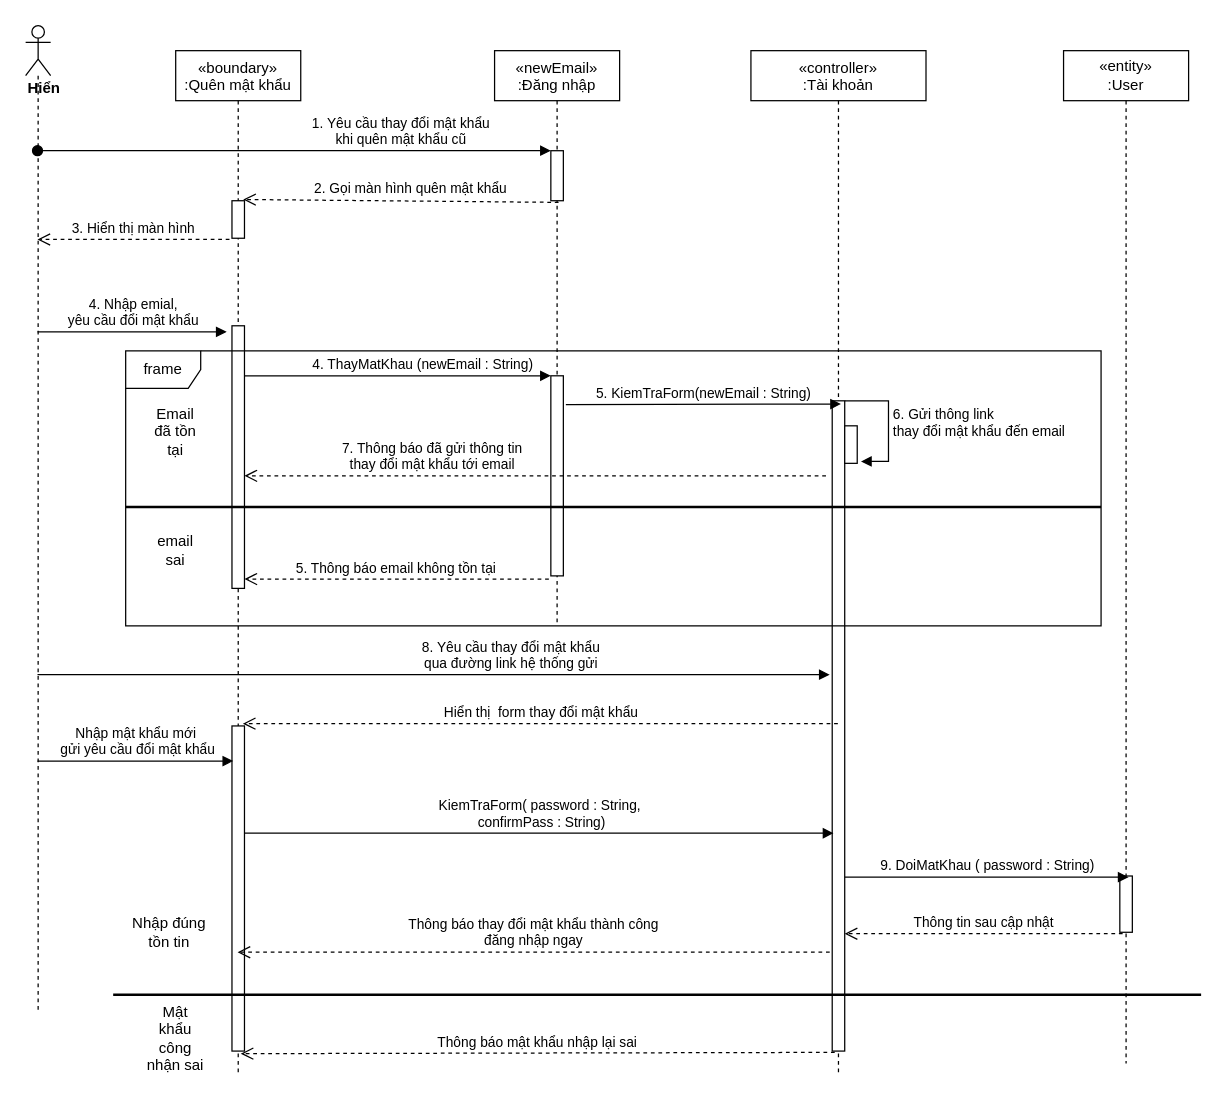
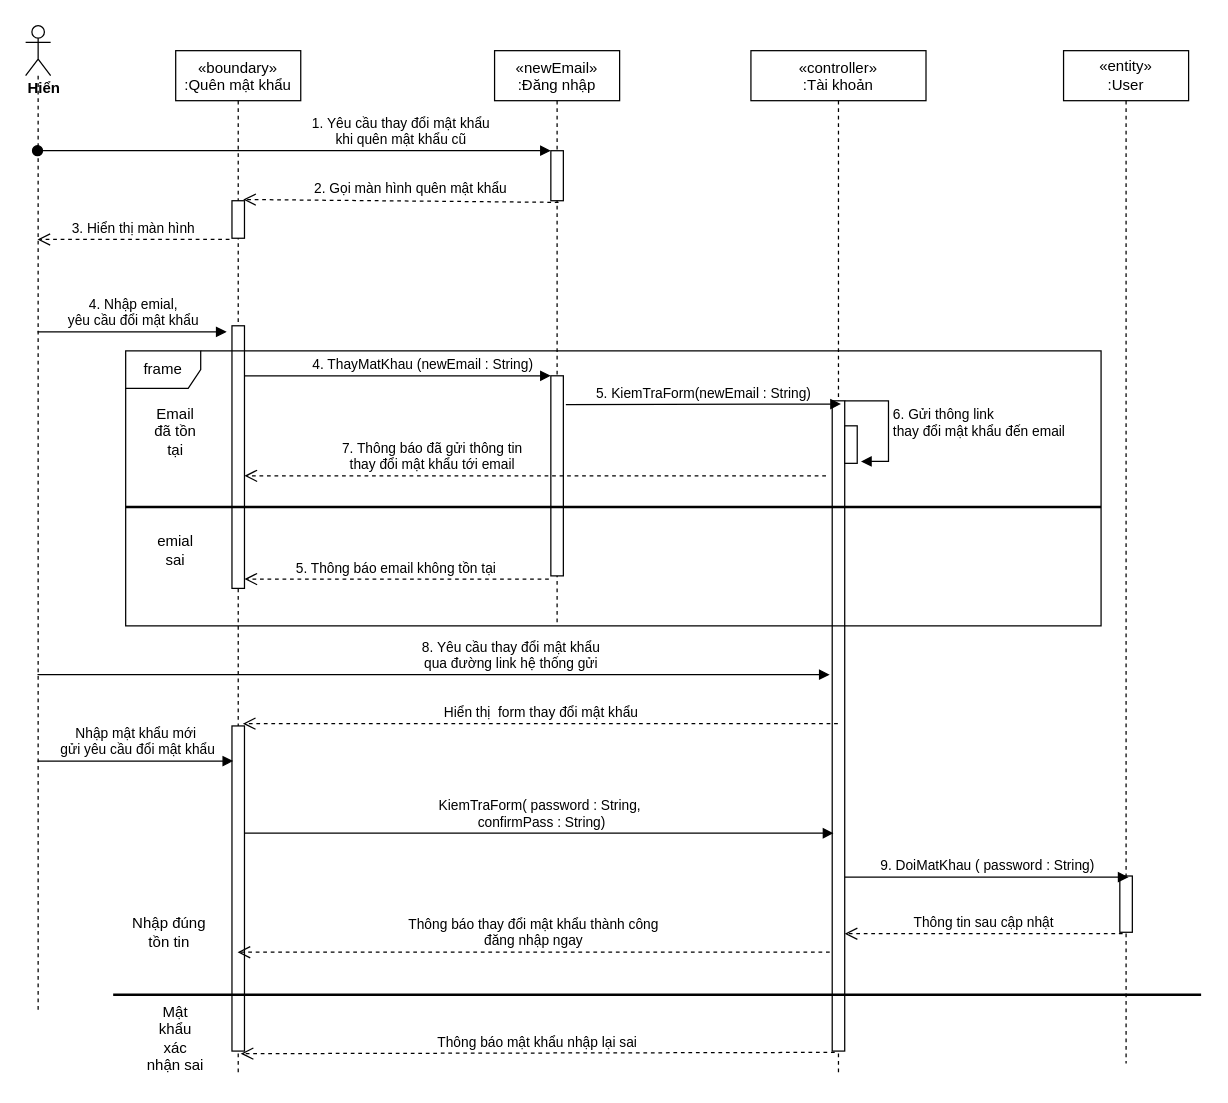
  <mxCell id="0" />
  <mxCell id="1" parent="0" />
  <mxCell id="2" value="«newEmail»&#10;:Đăng nhập" style="shape=umlLifeline;perimeter=lifelinePerimeter;container=1;collapsible=0;recursiveResize=0;rounded=0;shadow=0;strokeWidth=1;" parent="1" vertex="1"><mxGeometry x="395" y="40" width="100" height="460" as="geometry" /></mxCell>
  <mxCell id="3" value="" style="points=[];perimeter=orthogonalPerimeter;rounded=0;shadow=0;strokeWidth=1;" parent="2" vertex="1"><mxGeometry x="45" y="80" width="10" height="40" as="geometry" /></mxCell>
  <mxCell id="4" value="" style="points=[];perimeter=orthogonalPerimeter;rounded=0;shadow=0;strokeWidth=1;" parent="2" vertex="1"><mxGeometry x="45" y="260" width="10" height="160" as="geometry" /></mxCell>
  <mxCell id="5" value="«controller»&#10;:Tài khoản" style="shape=umlLifeline;perimeter=lifelinePerimeter;container=1;collapsible=0;recursiveResize=0;rounded=0;shadow=0;strokeWidth=1;" parent="1" vertex="1"><mxGeometry x="600" y="40" width="140" height="820" as="geometry" /></mxCell>
  <mxCell id="6" value="" style="points=[];perimeter=orthogonalPerimeter;rounded=0;shadow=0;strokeWidth=1;" parent="5" vertex="1"><mxGeometry x="65" y="280" width="10" height="520" as="geometry" /></mxCell>
  <mxCell id="7" value="" style="html=1;points=[];perimeter=orthogonalPerimeter;" parent="5" vertex="1"><mxGeometry x="75" y="300" width="10" height="30" as="geometry" /></mxCell>
  <mxCell id="8" value="6. Gửi thông link&amp;nbsp;&lt;br&gt;thay đổi mật khẩu đến email" style="edgeStyle=orthogonalEdgeStyle;html=1;align=left;spacingLeft=2;endArrow=block;rounded=0;entryX=1.3;entryY=0.95;entryDx=0;entryDy=0;entryPerimeter=0;" parent="5" source="6" target="7" edge="1"><mxGeometry relative="1" as="geometry"><mxPoint x="80" y="210" as="sourcePoint" /><Array as="points"><mxPoint x="110" y="280" /><mxPoint x="110" y="329" /></Array><mxPoint x="90" y="320" as="targetPoint" /></mxGeometry></mxCell>
  <mxCell id="9" value="&lt;div&gt;&lt;b&gt;Hiển&lt;/b&gt;&lt;/div&gt;" style="shape=umlLifeline;participant=umlActor;perimeter=lifelinePerimeter;whiteSpace=wrap;html=1;container=1;collapsible=0;recursiveResize=0;verticalAlign=top;spacingTop=36;outlineConnect=0;align=left;" parent="1" vertex="1"><mxGeometry x="20" y="20" width="20" height="790" as="geometry" /></mxCell>
  <mxCell id="10" value="1. Yêu cầu thay đổi mật khẩu&#10;khi quên mật khẩu cũ" style="verticalAlign=bottom;startArrow=oval;endArrow=block;startSize=8;shadow=0;strokeWidth=1;" parent="1" source="9" target="3" edge="1"><mxGeometry x="0.415" relative="1" as="geometry"><mxPoint x="85" y="110" as="sourcePoint" /><mxPoint x="240" y="120" as="targetPoint" /><Array as="points"><mxPoint x="80" y="120" /></Array><mxPoint x="1" as="offset" /></mxGeometry></mxCell>
  <mxCell id="11" value="2. Gọi màn hình quên mật khẩu" style="verticalAlign=bottom;endArrow=open;dashed=1;endSize=8;shadow=0;strokeWidth=1;exitX=0.617;exitY=1.033;exitDx=0;exitDy=0;exitPerimeter=0;entryX=0.9;entryY=-0.033;entryDx=0;entryDy=0;entryPerimeter=0;" parent="1" source="3" target="19" edge="1"><mxGeometry x="-0.068" y="-1" relative="1" as="geometry"><mxPoint x="30" y="150" as="targetPoint" /><mxPoint x="230" y="150" as="sourcePoint" /><mxPoint as="offset" /></mxGeometry></mxCell>
  <mxCell id="12" value="4. ThayMatKhau (newEmail : String)&amp;nbsp;" style="html=1;verticalAlign=bottom;endArrow=block;" parent="1" source="21" target="4" edge="1"><mxGeometry x="0.176" width="80" relative="1" as="geometry"><mxPoint x="300" y="300" as="sourcePoint" /><mxPoint x="240" y="210" as="targetPoint" /><Array as="points"><mxPoint x="380" y="300" /></Array><mxPoint as="offset" /></mxGeometry></mxCell>
  <mxCell id="13" value="5. KiemTraForm(newEmail : String)" style="html=1;verticalAlign=bottom;endArrow=block;entryX=0.7;entryY=0.005;entryDx=0;entryDy=0;entryPerimeter=0;" parent="1" target="6" edge="1"><mxGeometry width="80" relative="1" as="geometry"><mxPoint x="452" y="323" as="sourcePoint" /><mxPoint x="705" y="316" as="targetPoint" /><Array as="points" /></mxGeometry></mxCell>
  <mxCell id="14" value="&lt;span&gt;«entity»&lt;br&gt;&lt;/span&gt;:User" style="shape=umlLifeline;perimeter=lifelinePerimeter;whiteSpace=wrap;html=1;container=1;collapsible=0;recursiveResize=0;outlineConnect=0;" parent="1" vertex="1"><mxGeometry x="850" y="40" width="100" height="810" as="geometry" /></mxCell>
  <mxCell id="15" value="" style="points=[];perimeter=orthogonalPerimeter;rounded=0;shadow=0;strokeWidth=1;" parent="14" vertex="1"><mxGeometry x="45" y="660" width="10" height="45" as="geometry" /></mxCell>
  <mxCell id="16" value="7. Thông báo đã gửi thông tin &lt;br&gt;thay đổi mật khẩu tới email" style="html=1;verticalAlign=bottom;endArrow=open;dashed=1;endSize=8;" parent="1" target="21" edge="1"><mxGeometry x="0.354" relative="1" as="geometry"><mxPoint x="660" y="380" as="sourcePoint" /><mxPoint x="230" y="380" as="targetPoint" /><Array as="points" /><mxPoint as="offset" /></mxGeometry></mxCell>
  <mxCell id="17" value="8. Yêu cầu thay đổi mật khẩu &lt;br&gt;qua đường link hệ thống gửi" style="html=1;verticalAlign=bottom;endArrow=block;" parent="1" source="9" edge="1"><mxGeometry x="0.192" width="80" relative="1" as="geometry"><mxPoint x="350" y="440" as="sourcePoint" /><mxPoint x="663" y="539" as="targetPoint" /><mxPoint as="offset" /></mxGeometry></mxCell>
  <mxCell id="18" value="«boundary»&#10;:Quên mật khẩu" style="shape=umlLifeline;perimeter=lifelinePerimeter;container=1;collapsible=0;recursiveResize=0;rounded=0;shadow=0;strokeWidth=1;" parent="1" vertex="1"><mxGeometry x="140" y="40" width="100" height="820" as="geometry" /></mxCell>
  <mxCell id="19" value="" style="points=[];perimeter=orthogonalPerimeter;rounded=0;shadow=0;strokeWidth=1;" parent="18" vertex="1"><mxGeometry x="45" y="120" width="10" height="30" as="geometry" /></mxCell>
  <mxCell id="20" value="" style="points=[];perimeter=orthogonalPerimeter;rounded=0;shadow=0;strokeWidth=1;" parent="18" vertex="1"><mxGeometry x="45" y="540" width="10" height="260" as="geometry" /></mxCell>
  <mxCell id="21" value="" style="html=1;points=[];perimeter=orthogonalPerimeter;" parent="18" vertex="1"><mxGeometry x="45" y="220" width="10" height="210" as="geometry" /></mxCell>
  <mxCell id="22" value="3. Hiển thị màn hình" style="html=1;verticalAlign=bottom;endArrow=open;dashed=1;endSize=8;exitX=-0.2;exitY=1.033;exitDx=0;exitDy=0;exitPerimeter=0;" parent="1" source="19" target="9" edge="1"><mxGeometry relative="1" as="geometry"><mxPoint x="400" y="300" as="sourcePoint" /><mxPoint x="320" y="300" as="targetPoint" /></mxGeometry></mxCell>
  <mxCell id="23" value="4. Nhập emial, &lt;br&gt;yêu cầu đổi mật khẩu" style="html=1;verticalAlign=bottom;endArrow=block;entryX=-0.424;entryY=0.023;entryDx=0;entryDy=0;entryPerimeter=0;" parent="1" source="9" target="21" edge="1"><mxGeometry width="80" relative="1" as="geometry"><mxPoint x="320" y="300" as="sourcePoint" /><mxPoint x="160" y="283" as="targetPoint" /></mxGeometry></mxCell>
  <mxCell id="24" value="9. DoiMatKhau ( password : String)" style="html=1;verticalAlign=bottom;endArrow=block;entryX=0.7;entryY=0.02;entryDx=0;entryDy=0;entryPerimeter=0;" parent="1" source="6" target="15" edge="1"><mxGeometry width="80" relative="1" as="geometry"><mxPoint x="640" y="490" as="sourcePoint" /><mxPoint x="720" y="490" as="targetPoint" /></mxGeometry></mxCell>
  <mxCell id="25" value="Hiển thị&amp;nbsp; form thay đổi mật khẩu" style="html=1;verticalAlign=bottom;endArrow=open;dashed=1;endSize=8;entryX=0.871;entryY=-0.007;entryDx=0;entryDy=0;entryPerimeter=0;" parent="1" source="5" target="20" edge="1"><mxGeometry relative="1" as="geometry"><mxPoint x="650" y="609" as="sourcePoint" /><mxPoint x="290" y="390" as="targetPoint" /></mxGeometry></mxCell>
  <mxCell id="26" value="Nhập mật khẩu mới&lt;br&gt;&amp;nbsp;gửi yêu cầu đổi mật khẩu" style="html=1;verticalAlign=bottom;endArrow=block;entryX=0.1;entryY=0.108;entryDx=0;entryDy=0;entryPerimeter=0;" parent="1" source="9" target="20" edge="1"><mxGeometry width="80" relative="1" as="geometry"><mxPoint x="290" y="490" as="sourcePoint" /><mxPoint x="370" y="490" as="targetPoint" /></mxGeometry></mxCell>
  <mxCell id="27" value="KiemTraForm( password : String,&lt;br&gt;&amp;nbsp;confirmPass : String)" style="html=1;verticalAlign=bottom;endArrow=block;entryX=0.1;entryY=0.665;entryDx=0;entryDy=0;entryPerimeter=0;" parent="1" source="20" target="6" edge="1"><mxGeometry width="80" relative="1" as="geometry"><mxPoint x="220" y="747" as="sourcePoint" /><mxPoint x="410" y="470" as="targetPoint" /></mxGeometry></mxCell>
  <mxCell id="28" value="Thông tin sau cập nhật" style="html=1;verticalAlign=bottom;endArrow=open;dashed=1;endSize=8;exitX=0.224;exitY=1.026;exitDx=0;exitDy=0;exitPerimeter=0;" parent="1" source="15" target="6" edge="1"><mxGeometry relative="1" as="geometry"><mxPoint x="540" y="450" as="sourcePoint" /><mxPoint x="460" y="450" as="targetPoint" /></mxGeometry></mxCell>
  <mxCell id="29" value="Thông báo thay đổi mật khẩu thành công&lt;br&gt;đăng nhập ngay" style="html=1;verticalAlign=bottom;endArrow=open;dashed=1;endSize=8;exitX=-0.2;exitY=0.848;exitDx=0;exitDy=0;exitPerimeter=0;" parent="1" source="6" target="18" edge="1"><mxGeometry relative="1" as="geometry"><mxPoint x="380" y="580" as="sourcePoint" /><mxPoint x="197" y="808" as="targetPoint" /></mxGeometry></mxCell>
  <mxCell id="30" value="frame" style="shape=umlFrame;whiteSpace=wrap;html=1;" parent="1" vertex="1"><mxGeometry x="100" y="280" width="780" height="220" as="geometry" /></mxCell>
  <mxCell id="31" value="" style="line;strokeWidth=2;html=1;" parent="1" vertex="1"><mxGeometry x="100" y="390" width="780" height="30" as="geometry" /></mxCell>
  <mxCell id="32" value="Email đã tồn tại" style="text;html=1;strokeColor=none;fillColor=none;align=center;verticalAlign=middle;whiteSpace=wrap;rounded=0;" parent="1" vertex="1"><mxGeometry x="120" y="310" width="40" height="70" as="geometry" /></mxCell>
- <mxCell id="33" value="email sai" style="text;html=1;strokeColor=none;fillColor=none;align=center;verticalAlign=middle;whiteSpace=wrap;rounded=0;" parent="1" vertex="1"><mxGeometry x="120" y="430" width="40" height="20" as="geometry" /></mxCell>
+ <mxCell id="33" value="emial sai" style="text;html=1;strokeColor=none;fillColor=none;align=center;verticalAlign=middle;whiteSpace=wrap;rounded=0;" parent="1" vertex="1"><mxGeometry x="120" y="430" width="40" height="20" as="geometry" /></mxCell>
  <mxCell id="34" value="5. Thông báo email không tồn tại" style="html=1;verticalAlign=bottom;endArrow=open;dashed=1;endSize=8;exitX=-0.159;exitY=1.016;exitDx=0;exitDy=0;exitPerimeter=0;" parent="1" source="4" target="21" edge="1"><mxGeometry relative="1" as="geometry"><mxPoint x="440" y="443" as="sourcePoint" /><mxPoint x="230" y="463" as="targetPoint" /></mxGeometry></mxCell>
  <mxCell id="35" value="Thông báo mật khẩu nhập lại sai" style="html=1;verticalAlign=bottom;endArrow=open;dashed=1;endSize=8;exitX=0.2;exitY=1.002;exitDx=0;exitDy=0;exitPerimeter=0;entryX=0.7;entryY=1.008;entryDx=0;entryDy=0;entryPerimeter=0;" parent="1" source="6" target="20" edge="1"><mxGeometry relative="1" as="geometry"><mxPoint x="510" y="810" as="sourcePoint" /><mxPoint x="240" y="837" as="targetPoint" /></mxGeometry></mxCell>
  <mxCell id="36" value="" style="line;strokeWidth=2;html=1;" parent="1" vertex="1"><mxGeometry x="90" y="790" width="870" height="10" as="geometry" /></mxCell>
  <mxCell id="37" value="Nhập đúng tồn tin" style="text;html=1;strokeColor=none;fillColor=none;align=center;verticalAlign=middle;whiteSpace=wrap;rounded=0;" parent="1" vertex="1"><mxGeometry x="100" y="720" width="70" height="50" as="geometry" /></mxCell>
- <mxCell id="38" value="Mật khẩu công nhận sai" style="text;html=1;strokeColor=none;fillColor=none;align=center;verticalAlign=middle;whiteSpace=wrap;rounded=0;" parent="1" vertex="1"><mxGeometry x="115" y="800" width="50" height="60" as="geometry" /></mxCell>
+ <mxCell id="38" value="Mật khẩu xác nhận sai" style="text;html=1;strokeColor=none;fillColor=none;align=center;verticalAlign=middle;whiteSpace=wrap;rounded=0;" parent="1" vertex="1"><mxGeometry x="115" y="800" width="50" height="60" as="geometry" /></mxCell>
